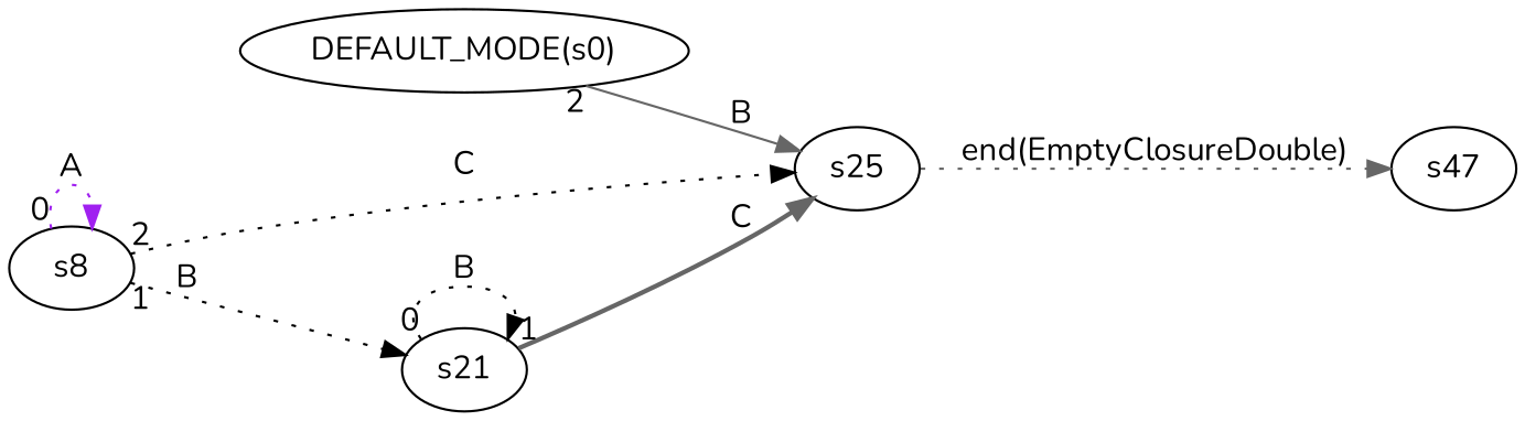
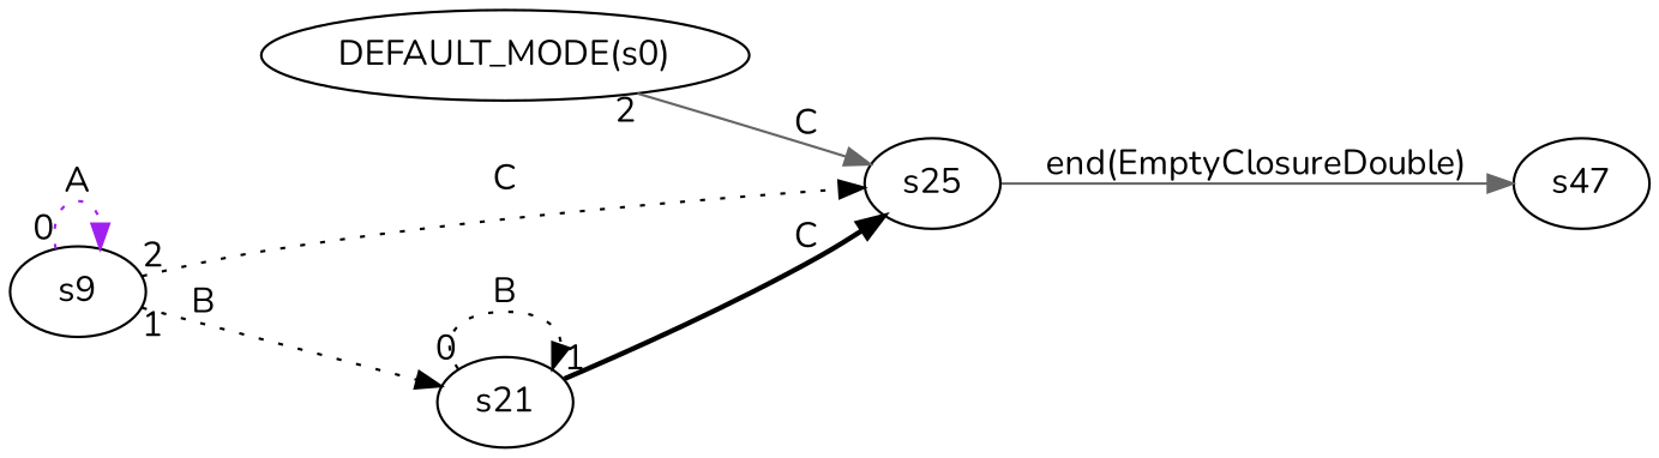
  digraph {
    fontname=Nunito
    rankdir=LR
    node [fontname=Nunito]
    edge [color=gray40 fontname=Nunito style=dotted taillabel=2]
    "DEFAULT_MODE(s0)"
    s25
-   s8
+   s8 [label=s9]
    s21
    n5 [label=s47]
-   "DEFAULT_MODE(s0)" -> s25 [label=B style=solid]
-   s25 -> n5 [label="end(EmptyClosureDouble)" taillabel=""]
+   "DEFAULT_MODE(s0)" -> s25 [label=C style=solid]
+   s25 -> n5 [label="end(EmptyClosureDouble)" style=solid taillabel=""]
    s8 -> s25 [color=black label=C]
    s8 -> s8 [color=purple label=A taillabel=0]
    s8 -> s21 [color=black label=B taillabel=1]
-   s21 -> s25 [label=C style=bold taillabel=1]
+   s21 -> s25 [color=black label=C style=bold taillabel=1]
    s21 -> s21 [color=black label=B taillabel=0]
  }
